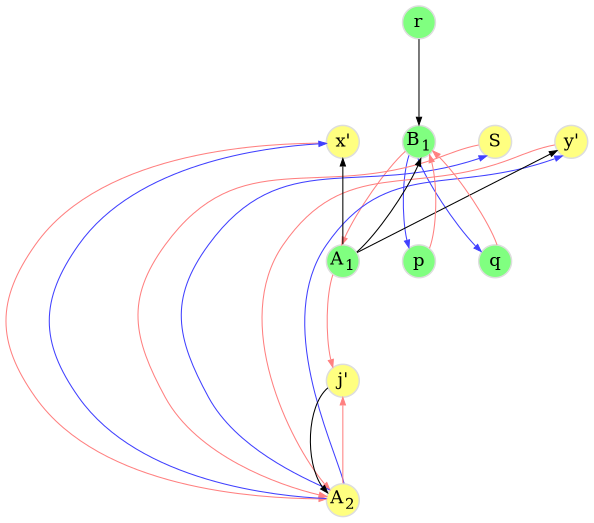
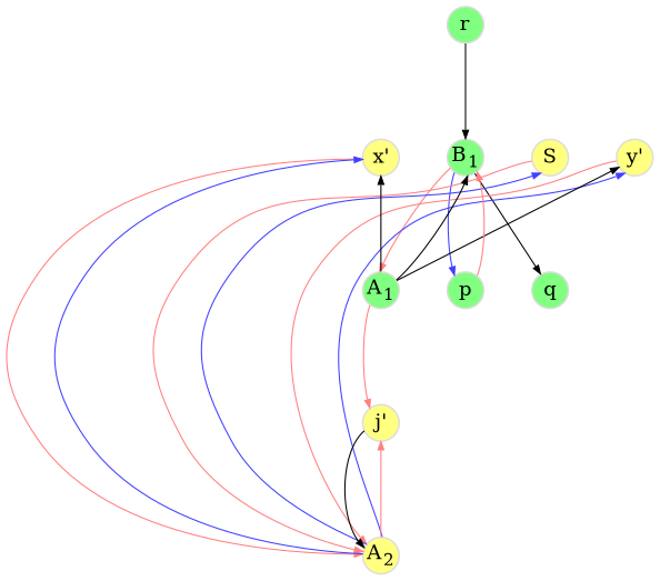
  digraph {
    bgcolor=white
    color=white
    nodesep=0.4
    rankdir=TB
    ranksep=0.8
    node [color="#DDDDDD" fillcolor="#ffff80" fixedsize=true fontsize=12 penwidth=1.0 style=filled]
    edge [arrowsize=0.5 color="#000000" penwidth=0.7]
    n1 [height=0.3 label=<x'> width=0.3]
    n2 [fillcolor="#80ff80" height=0.3 label=<B<SUB>1</SUB>> width=0.3]
    n3 [height=0.3 label=<S> width=0.3]
    n4 [height=0.3 label=<y'> width=0.3]
    n5 [height=0.3 label=<A<SUB>2</SUB>> width=0.3]
    n6 [fillcolor="#80ff80" height=0.3 label=<A<SUB>1</SUB>> width=0.3]
    n7 [fillcolor="#80ff80" height=0.3 label=p width=0.3]
    n8 [fillcolor="#80ff80" height=0.3 label=q width=0.3]
    n9 [height=0.3 label=<j'> width=0.3]
    n10 [fillcolor="#80ff80" height=0.3 label=r width=0.3]
    subgraph sub_1 {
      rank=same
      n1
      n2
      n3
      n4
    }
    n1 -> n2 [style=invis]
    n1 -> n5 [color="#ff8080" constraint=false]
    n2 -> n3 [style=invis]
    n2 -> n6 [color="#ff8080"]
    n2 -> n7 [color="#4040ff"]
-   n2 -> n8 [color="#4040ff"]
+   n2 -> n8
    n3 -> n4 [style=invis]
    n3 -> n5 [color="#ff8080" constraint=false]
    n4 -> n5 [color="#ff8080" constraint=false]
    n5 -> n1 [color="#4040ff" constraint=false]
    n5 -> n3 [color="#4040ff" constraint=false]
    n5 -> n4 [color="#4040ff" constraint=false]
    n5 -> n9 [color="#ff8080"]
    n6 -> n1
    n6 -> n2
    n6 -> n4
    n6 -> n9 [color="#ff8080"]
    n7 -> n2 [color="#ff8080"]
-   n8 -> n2 [color="#ff8080"]
    n9 -> n5
    n9 -> n5 [style=invis]
    n9 -> n6 [style=invis]
    n10 -> n2
  }
